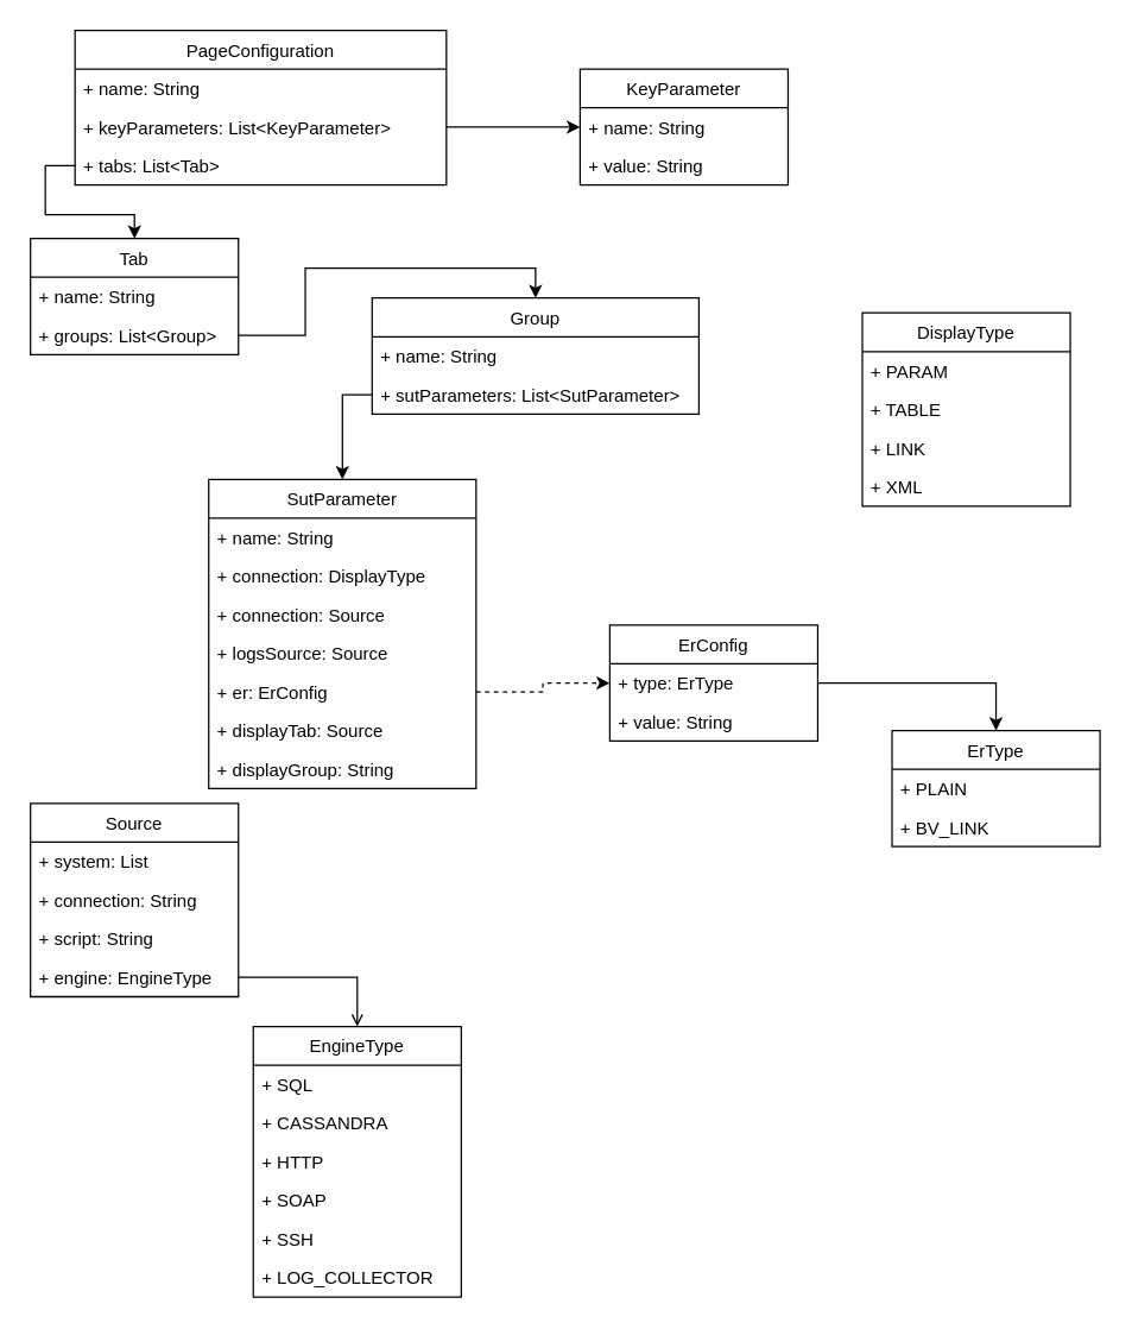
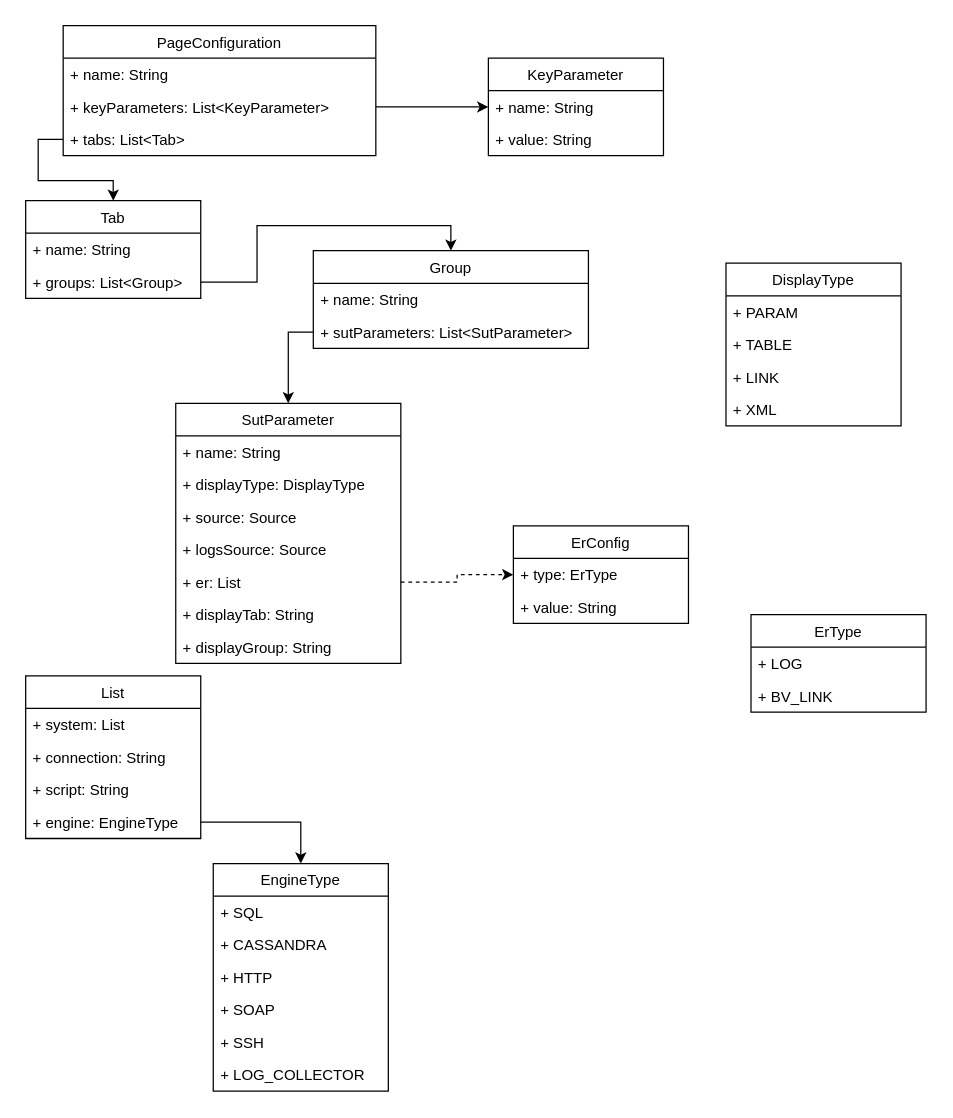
  <mxCell id="0" />
  <mxCell id="1" parent="0" />
  <mxCell id="2" style="edgeStyle=orthogonalEdgeStyle;rounded=0;orthogonalLoop=1;jettySize=auto;html=1;exitX=1;exitY=0.5;exitDx=0;exitDy=0;" parent="1" source="11" target="5" edge="1"><mxGeometry relative="1" as="geometry" /></mxCell>
- <mxCell id="3" style="edgeStyle=orthogonalEdgeStyle;rounded=0;orthogonalLoop=1;jettySize=auto;html=1;exitX=1;exitY=0.5;exitDx=0;exitDy=0;entryX=0.5;entryY=0;entryDx=0;entryDy=0;endArrow=open;" parent="1" source="34" target="35" edge="1"><mxGeometry relative="1" as="geometry" /></mxCell>
- <mxCell id="4" style="edgeStyle=orthogonalEdgeStyle;rounded=0;orthogonalLoop=1;jettySize=auto;html=1;exitX=1;exitY=0.5;exitDx=0;exitDy=0;entryX=0.5;entryY=0;entryDx=0;entryDy=0;" parent="1" source="48" target="50" edge="1"><mxGeometry relative="1" as="geometry" /></mxCell>
+ <mxCell id="3" style="edgeStyle=orthogonalEdgeStyle;rounded=0;orthogonalLoop=1;jettySize=auto;html=1;exitX=1;exitY=0.5;exitDx=0;exitDy=0;entryX=0.5;entryY=0;entryDx=0;entryDy=0;" parent="1" source="34" target="35" edge="1"><mxGeometry relative="1" as="geometry" /></mxCell>
  <mxCell id="5" value="KeyParameter" style="swimlane;fontStyle=0;childLayout=stackLayout;horizontal=1;startSize=26;fillColor=none;horizontalStack=0;resizeParent=1;resizeParentMax=0;resizeLast=0;collapsible=1;marginBottom=0;" parent="1" vertex="1"><mxGeometry x="390" y="46" width="140" height="78" as="geometry" /></mxCell>
  <mxCell id="6" value="+ name: String" style="text;strokeColor=none;fillColor=none;align=left;verticalAlign=top;spacingLeft=4;spacingRight=4;overflow=hidden;rotatable=0;points=[[0,0.5],[1,0.5]];portConstraint=eastwest;" parent="5" vertex="1"><mxGeometry y="26" width="140" height="26" as="geometry" /></mxCell>
  <mxCell id="7" value="+ value: String" style="text;strokeColor=none;fillColor=none;align=left;verticalAlign=top;spacingLeft=4;spacingRight=4;overflow=hidden;rotatable=0;points=[[0,0.5],[1,0.5]];portConstraint=eastwest;" vertex="1" parent="5"><mxGeometry y="52" width="140" height="26" as="geometry" /></mxCell>
  <mxCell id="8" style="edgeStyle=orthogonalEdgeStyle;rounded=0;orthogonalLoop=1;jettySize=auto;html=1;exitX=1;exitY=0.5;exitDx=0;exitDy=0;entryX=0;entryY=0.5;entryDx=0;entryDy=0;dashed=1;" edge="1" parent="1" source="26" target="48"><mxGeometry relative="1" as="geometry" /></mxCell>
  <mxCell id="9" value="PageConfiguration" style="swimlane;fontStyle=0;childLayout=stackLayout;horizontal=1;startSize=26;fillColor=none;horizontalStack=0;resizeParent=1;resizeParentMax=0;resizeLast=0;collapsible=1;marginBottom=0;" parent="1" vertex="1"><mxGeometry x="50" y="20" width="250" height="104" as="geometry" /></mxCell>
  <mxCell id="10" value="+ name: String" style="text;strokeColor=none;fillColor=none;align=left;verticalAlign=top;spacingLeft=4;spacingRight=4;overflow=hidden;rotatable=0;points=[[0,0.5],[1,0.5]];portConstraint=eastwest;" parent="9" vertex="1"><mxGeometry y="26" width="250" height="26" as="geometry" /></mxCell>
  <mxCell id="11" value="+ keyParameters: List&lt;KeyParameter&gt;" style="text;strokeColor=none;fillColor=none;align=left;verticalAlign=top;spacingLeft=4;spacingRight=4;overflow=hidden;rotatable=0;points=[[0,0.5],[1,0.5]];portConstraint=eastwest;" parent="9" vertex="1"><mxGeometry y="52" width="250" height="26" as="geometry" /></mxCell>
  <mxCell id="12" value="+ tabs: List&lt;Tab&gt;" style="text;strokeColor=none;fillColor=none;align=left;verticalAlign=top;spacingLeft=4;spacingRight=4;overflow=hidden;rotatable=0;points=[[0,0.5],[1,0.5]];portConstraint=eastwest;" parent="9" vertex="1"><mxGeometry y="78" width="250" height="26" as="geometry" /></mxCell>
  <mxCell id="13" style="edgeStyle=orthogonalEdgeStyle;rounded=0;orthogonalLoop=1;jettySize=auto;html=1;exitX=0;exitY=0.5;exitDx=0;exitDy=0;" edge="1" parent="1" source="12" target="14"><mxGeometry relative="1" as="geometry" /></mxCell>
  <mxCell id="14" value="Tab" style="swimlane;fontStyle=0;childLayout=stackLayout;horizontal=1;startSize=26;fillColor=none;horizontalStack=0;resizeParent=1;resizeParentMax=0;resizeLast=0;collapsible=1;marginBottom=0;" vertex="1" parent="1"><mxGeometry x="20" y="160" width="140" height="78" as="geometry" /></mxCell>
  <mxCell id="15" value="+ name: String" style="text;strokeColor=none;fillColor=none;align=left;verticalAlign=top;spacingLeft=4;spacingRight=4;overflow=hidden;rotatable=0;points=[[0,0.5],[1,0.5]];portConstraint=eastwest;" vertex="1" parent="14"><mxGeometry y="26" width="140" height="26" as="geometry" /></mxCell>
  <mxCell id="16" value="+ groups: List&lt;Group&gt;" style="text;strokeColor=none;fillColor=none;align=left;verticalAlign=top;spacingLeft=4;spacingRight=4;overflow=hidden;rotatable=0;points=[[0,0.5],[1,0.5]];portConstraint=eastwest;" vertex="1" parent="14"><mxGeometry y="52" width="140" height="26" as="geometry" /></mxCell>
  <mxCell id="17" style="edgeStyle=orthogonalEdgeStyle;rounded=0;orthogonalLoop=1;jettySize=auto;html=1;exitX=1;exitY=0.5;exitDx=0;exitDy=0;entryX=0.5;entryY=0;entryDx=0;entryDy=0;" edge="1" parent="1" source="16" target="18"><mxGeometry relative="1" as="geometry" /></mxCell>
  <mxCell id="18" value="Group" style="swimlane;fontStyle=0;childLayout=stackLayout;horizontal=1;startSize=26;fillColor=none;horizontalStack=0;resizeParent=1;resizeParentMax=0;resizeLast=0;collapsible=1;marginBottom=0;" vertex="1" parent="1"><mxGeometry x="250" y="200" width="220" height="78" as="geometry" /></mxCell>
  <mxCell id="19" value="+ name: String" style="text;strokeColor=none;fillColor=none;align=left;verticalAlign=top;spacingLeft=4;spacingRight=4;overflow=hidden;rotatable=0;points=[[0,0.5],[1,0.5]];portConstraint=eastwest;" vertex="1" parent="18"><mxGeometry y="26" width="220" height="26" as="geometry" /></mxCell>
  <mxCell id="20" value="+ sutParameters: List&lt;SutParameter&gt;" style="text;strokeColor=none;fillColor=none;align=left;verticalAlign=top;spacingLeft=4;spacingRight=4;overflow=hidden;rotatable=0;points=[[0,0.5],[1,0.5]];portConstraint=eastwest;" vertex="1" parent="18"><mxGeometry y="52" width="220" height="26" as="geometry" /></mxCell>
  <mxCell id="21" value="SutParameter" style="swimlane;fontStyle=0;childLayout=stackLayout;horizontal=1;startSize=26;fillColor=none;horizontalStack=0;resizeParent=1;resizeParentMax=0;resizeLast=0;collapsible=1;marginBottom=0;" parent="1" vertex="1"><mxGeometry x="140" y="322" width="180" height="208" as="geometry" /></mxCell>
  <mxCell id="22" value="+ name: String" style="text;strokeColor=none;fillColor=none;align=left;verticalAlign=top;spacingLeft=4;spacingRight=4;overflow=hidden;rotatable=0;points=[[0,0.5],[1,0.5]];portConstraint=eastwest;" vertex="1" parent="21"><mxGeometry y="26" width="180" height="26" as="geometry" /></mxCell>
- <mxCell id="23" value="+ connection: DisplayType" style="text;strokeColor=none;fillColor=none;align=left;verticalAlign=top;spacingLeft=4;spacingRight=4;overflow=hidden;rotatable=0;points=[[0,0.5],[1,0.5]];portConstraint=eastwest;" parent="21" vertex="1"><mxGeometry y="52" width="180" height="26" as="geometry" /></mxCell>
- <mxCell id="24" value="+ connection: Source" style="text;strokeColor=none;fillColor=none;align=left;verticalAlign=top;spacingLeft=4;spacingRight=4;overflow=hidden;rotatable=0;points=[[0,0.5],[1,0.5]];portConstraint=eastwest;" parent="21" vertex="1"><mxGeometry y="78" width="180" height="26" as="geometry" /></mxCell>
+ <mxCell id="23" value="+ displayType: DisplayType" style="text;strokeColor=none;fillColor=none;align=left;verticalAlign=top;spacingLeft=4;spacingRight=4;overflow=hidden;rotatable=0;points=[[0,0.5],[1,0.5]];portConstraint=eastwest;" parent="21" vertex="1"><mxGeometry y="52" width="180" height="26" as="geometry" /></mxCell>
+ <mxCell id="24" value="+ source: Source" style="text;strokeColor=none;fillColor=none;align=left;verticalAlign=top;spacingLeft=4;spacingRight=4;overflow=hidden;rotatable=0;points=[[0,0.5],[1,0.5]];portConstraint=eastwest;" parent="21" vertex="1"><mxGeometry y="78" width="180" height="26" as="geometry" /></mxCell>
  <mxCell id="25" value="+ logsSource: Source" style="text;strokeColor=none;fillColor=none;align=left;verticalAlign=top;spacingLeft=4;spacingRight=4;overflow=hidden;rotatable=0;points=[[0,0.5],[1,0.5]];portConstraint=eastwest;" parent="21" vertex="1"><mxGeometry y="104" width="180" height="26" as="geometry" /></mxCell>
- <mxCell id="26" value="+ er: ErConfig" style="text;strokeColor=none;fillColor=none;align=left;verticalAlign=top;spacingLeft=4;spacingRight=4;overflow=hidden;rotatable=0;points=[[0,0.5],[1,0.5]];portConstraint=eastwest;" parent="21" vertex="1"><mxGeometry y="130" width="180" height="26" as="geometry" /></mxCell>
- <mxCell id="27" value="+ displayTab: Source" style="text;strokeColor=none;fillColor=none;align=left;verticalAlign=top;spacingLeft=4;spacingRight=4;overflow=hidden;rotatable=0;points=[[0,0.5],[1,0.5]];portConstraint=eastwest;" vertex="1" parent="21"><mxGeometry y="156" width="180" height="26" as="geometry" /></mxCell>
+ <mxCell id="26" value="+ er: List" style="text;strokeColor=none;fillColor=none;align=left;verticalAlign=top;spacingLeft=4;spacingRight=4;overflow=hidden;rotatable=0;points=[[0,0.5],[1,0.5]];portConstraint=eastwest;" parent="21" vertex="1"><mxGeometry y="130" width="180" height="26" as="geometry" /></mxCell>
+ <mxCell id="27" value="+ displayTab: String" style="text;strokeColor=none;fillColor=none;align=left;verticalAlign=top;spacingLeft=4;spacingRight=4;overflow=hidden;rotatable=0;points=[[0,0.5],[1,0.5]];portConstraint=eastwest;" vertex="1" parent="21"><mxGeometry y="156" width="180" height="26" as="geometry" /></mxCell>
  <mxCell id="28" value="+ displayGroup: String" style="text;strokeColor=none;fillColor=none;align=left;verticalAlign=top;spacingLeft=4;spacingRight=4;overflow=hidden;rotatable=0;points=[[0,0.5],[1,0.5]];portConstraint=eastwest;" vertex="1" parent="21"><mxGeometry y="182" width="180" height="26" as="geometry" /></mxCell>
  <mxCell id="29" style="edgeStyle=orthogonalEdgeStyle;rounded=0;orthogonalLoop=1;jettySize=auto;html=1;exitX=0;exitY=0.5;exitDx=0;exitDy=0;entryX=0.5;entryY=0;entryDx=0;entryDy=0;" edge="1" parent="1" source="20" target="21"><mxGeometry relative="1" as="geometry" /></mxCell>
- <mxCell id="30" value="Source" style="swimlane;fontStyle=0;childLayout=stackLayout;horizontal=1;startSize=26;fillColor=none;horizontalStack=0;resizeParent=1;resizeParentMax=0;resizeLast=0;collapsible=1;marginBottom=0;" parent="1" vertex="1"><mxGeometry x="20" y="540" width="140" height="130" as="geometry" /></mxCell>
+ <mxCell id="30" value="List" style="swimlane;fontStyle=0;childLayout=stackLayout;horizontal=1;startSize=26;fillColor=none;horizontalStack=0;resizeParent=1;resizeParentMax=0;resizeLast=0;collapsible=1;marginBottom=0;" parent="1" vertex="1"><mxGeometry x="20" y="540" width="140" height="130" as="geometry" /></mxCell>
  <mxCell id="31" value="+ system: List" style="text;strokeColor=none;fillColor=none;align=left;verticalAlign=top;spacingLeft=4;spacingRight=4;overflow=hidden;rotatable=0;points=[[0,0.5],[1,0.5]];portConstraint=eastwest;" parent="30" vertex="1"><mxGeometry y="26" width="140" height="26" as="geometry" /></mxCell>
  <mxCell id="32" value="+ connection: String" style="text;strokeColor=none;fillColor=none;align=left;verticalAlign=top;spacingLeft=4;spacingRight=4;overflow=hidden;rotatable=0;points=[[0,0.5],[1,0.5]];portConstraint=eastwest;" parent="30" vertex="1"><mxGeometry y="52" width="140" height="26" as="geometry" /></mxCell>
  <mxCell id="33" value="+ script: String" style="text;strokeColor=none;fillColor=none;align=left;verticalAlign=top;spacingLeft=4;spacingRight=4;overflow=hidden;rotatable=0;points=[[0,0.5],[1,0.5]];portConstraint=eastwest;" parent="30" vertex="1"><mxGeometry y="78" width="140" height="26" as="geometry" /></mxCell>
  <mxCell id="34" value="+ engine: EngineType" style="text;strokeColor=none;fillColor=none;align=left;verticalAlign=top;spacingLeft=4;spacingRight=4;overflow=hidden;rotatable=0;points=[[0,0.5],[1,0.5]];portConstraint=eastwest;" parent="30" vertex="1"><mxGeometry y="104" width="140" height="26" as="geometry" /></mxCell>
  <mxCell id="35" value="EngineType" style="swimlane;fontStyle=0;childLayout=stackLayout;horizontal=1;startSize=26;fillColor=none;horizontalStack=0;resizeParent=1;resizeParentMax=0;resizeLast=0;collapsible=1;marginBottom=0;" parent="1" vertex="1"><mxGeometry x="170" y="690" width="140" height="182" as="geometry" /></mxCell>
  <mxCell id="36" value="+ SQL" style="text;strokeColor=none;fillColor=none;align=left;verticalAlign=top;spacingLeft=4;spacingRight=4;overflow=hidden;rotatable=0;points=[[0,0.5],[1,0.5]];portConstraint=eastwest;" parent="35" vertex="1"><mxGeometry y="26" width="140" height="26" as="geometry" /></mxCell>
  <mxCell id="37" value="+ CASSANDRA" style="text;strokeColor=none;fillColor=none;align=left;verticalAlign=top;spacingLeft=4;spacingRight=4;overflow=hidden;rotatable=0;points=[[0,0.5],[1,0.5]];portConstraint=eastwest;" parent="35" vertex="1"><mxGeometry y="52" width="140" height="26" as="geometry" /></mxCell>
  <mxCell id="38" value="+ HTTP" style="text;strokeColor=none;fillColor=none;align=left;verticalAlign=top;spacingLeft=4;spacingRight=4;overflow=hidden;rotatable=0;points=[[0,0.5],[1,0.5]];portConstraint=eastwest;" parent="35" vertex="1"><mxGeometry y="78" width="140" height="26" as="geometry" /></mxCell>
  <mxCell id="39" value="+ SOAP" style="text;strokeColor=none;fillColor=none;align=left;verticalAlign=top;spacingLeft=4;spacingRight=4;overflow=hidden;rotatable=0;points=[[0,0.5],[1,0.5]];portConstraint=eastwest;" parent="35" vertex="1"><mxGeometry y="104" width="140" height="26" as="geometry" /></mxCell>
  <mxCell id="40" value="+ SSH" style="text;strokeColor=none;fillColor=none;align=left;verticalAlign=top;spacingLeft=4;spacingRight=4;overflow=hidden;rotatable=0;points=[[0,0.5],[1,0.5]];portConstraint=eastwest;" parent="35" vertex="1"><mxGeometry y="130" width="140" height="26" as="geometry" /></mxCell>
  <mxCell id="41" value="+ LOG_COLLECTOR" style="text;strokeColor=none;fillColor=none;align=left;verticalAlign=top;spacingLeft=4;spacingRight=4;overflow=hidden;rotatable=0;points=[[0,0.5],[1,0.5]];portConstraint=eastwest;" parent="35" vertex="1"><mxGeometry y="156" width="140" height="26" as="geometry" /></mxCell>
  <mxCell id="42" value="DisplayType" style="swimlane;fontStyle=0;childLayout=stackLayout;horizontal=1;startSize=26;fillColor=none;horizontalStack=0;resizeParent=1;resizeParentMax=0;resizeLast=0;collapsible=1;marginBottom=0;" parent="1" vertex="1"><mxGeometry x="580" y="210" width="140" height="130" as="geometry" /></mxCell>
  <mxCell id="43" value="+ PARAM" style="text;strokeColor=none;fillColor=none;align=left;verticalAlign=top;spacingLeft=4;spacingRight=4;overflow=hidden;rotatable=0;points=[[0,0.5],[1,0.5]];portConstraint=eastwest;" parent="42" vertex="1"><mxGeometry y="26" width="140" height="26" as="geometry" /></mxCell>
  <mxCell id="44" value="+ TABLE" style="text;strokeColor=none;fillColor=none;align=left;verticalAlign=top;spacingLeft=4;spacingRight=4;overflow=hidden;rotatable=0;points=[[0,0.5],[1,0.5]];portConstraint=eastwest;" parent="42" vertex="1"><mxGeometry y="52" width="140" height="26" as="geometry" /></mxCell>
  <mxCell id="45" value="+ LINK" style="text;strokeColor=none;fillColor=none;align=left;verticalAlign=top;spacingLeft=4;spacingRight=4;overflow=hidden;rotatable=0;points=[[0,0.5],[1,0.5]];portConstraint=eastwest;" parent="42" vertex="1"><mxGeometry y="78" width="140" height="26" as="geometry" /></mxCell>
  <mxCell id="46" value="+ XML" style="text;strokeColor=none;fillColor=none;align=left;verticalAlign=top;spacingLeft=4;spacingRight=4;overflow=hidden;rotatable=0;points=[[0,0.5],[1,0.5]];portConstraint=eastwest;" parent="42" vertex="1"><mxGeometry y="104" width="140" height="26" as="geometry" /></mxCell>
  <mxCell id="47" value="ErConfig" style="swimlane;fontStyle=0;childLayout=stackLayout;horizontal=1;startSize=26;fillColor=none;horizontalStack=0;resizeParent=1;resizeParentMax=0;resizeLast=0;collapsible=1;marginBottom=0;" parent="1" vertex="1"><mxGeometry x="410" y="420" width="140" height="78" as="geometry" /></mxCell>
  <mxCell id="48" value="+ type: ErType" style="text;strokeColor=none;fillColor=none;align=left;verticalAlign=top;spacingLeft=4;spacingRight=4;overflow=hidden;rotatable=0;points=[[0,0.5],[1,0.5]];portConstraint=eastwest;" parent="47" vertex="1"><mxGeometry y="26" width="140" height="26" as="geometry" /></mxCell>
  <mxCell id="49" value="+ value: String" style="text;strokeColor=none;fillColor=none;align=left;verticalAlign=top;spacingLeft=4;spacingRight=4;overflow=hidden;rotatable=0;points=[[0,0.5],[1,0.5]];portConstraint=eastwest;" parent="47" vertex="1"><mxGeometry y="52" width="140" height="26" as="geometry" /></mxCell>
  <mxCell id="50" value="ErType" style="swimlane;fontStyle=0;childLayout=stackLayout;horizontal=1;startSize=26;fillColor=none;horizontalStack=0;resizeParent=1;resizeParentMax=0;resizeLast=0;collapsible=1;marginBottom=0;" parent="1" vertex="1"><mxGeometry x="600" y="491" width="140" height="78" as="geometry" /></mxCell>
- <mxCell id="51" value="+ PLAIN" style="text;strokeColor=none;fillColor=none;align=left;verticalAlign=top;spacingLeft=4;spacingRight=4;overflow=hidden;rotatable=0;points=[[0,0.5],[1,0.5]];portConstraint=eastwest;" parent="50" vertex="1"><mxGeometry y="26" width="140" height="26" as="geometry" /></mxCell>
+ <mxCell id="51" value="+ LOG" style="text;strokeColor=none;fillColor=none;align=left;verticalAlign=top;spacingLeft=4;spacingRight=4;overflow=hidden;rotatable=0;points=[[0,0.5],[1,0.5]];portConstraint=eastwest;" parent="50" vertex="1"><mxGeometry y="26" width="140" height="26" as="geometry" /></mxCell>
  <mxCell id="52" value="+ BV_LINK" style="text;strokeColor=none;fillColor=none;align=left;verticalAlign=top;spacingLeft=4;spacingRight=4;overflow=hidden;rotatable=0;points=[[0,0.5],[1,0.5]];portConstraint=eastwest;" parent="50" vertex="1"><mxGeometry y="52" width="140" height="26" as="geometry" /></mxCell>
